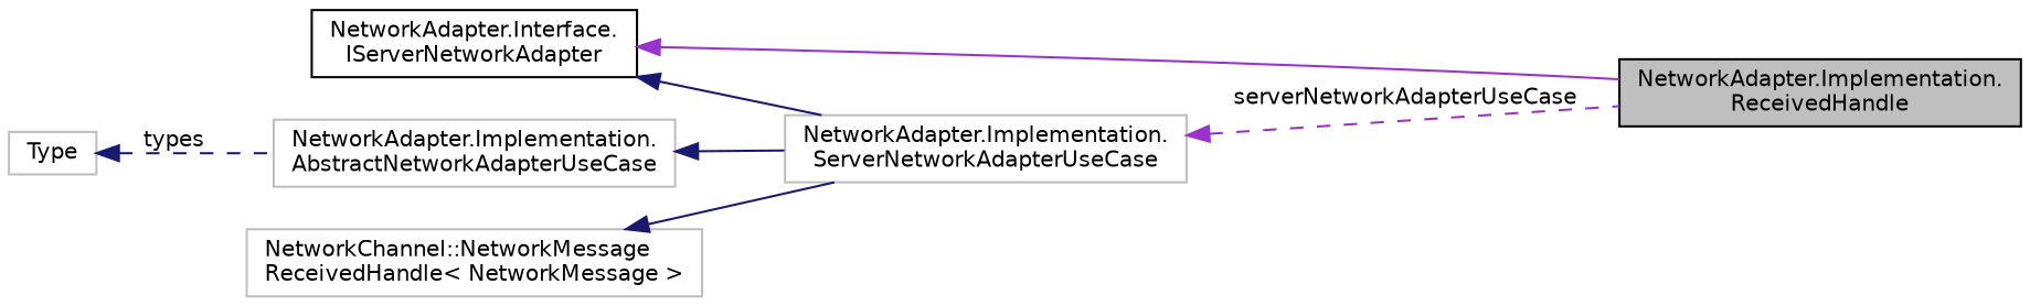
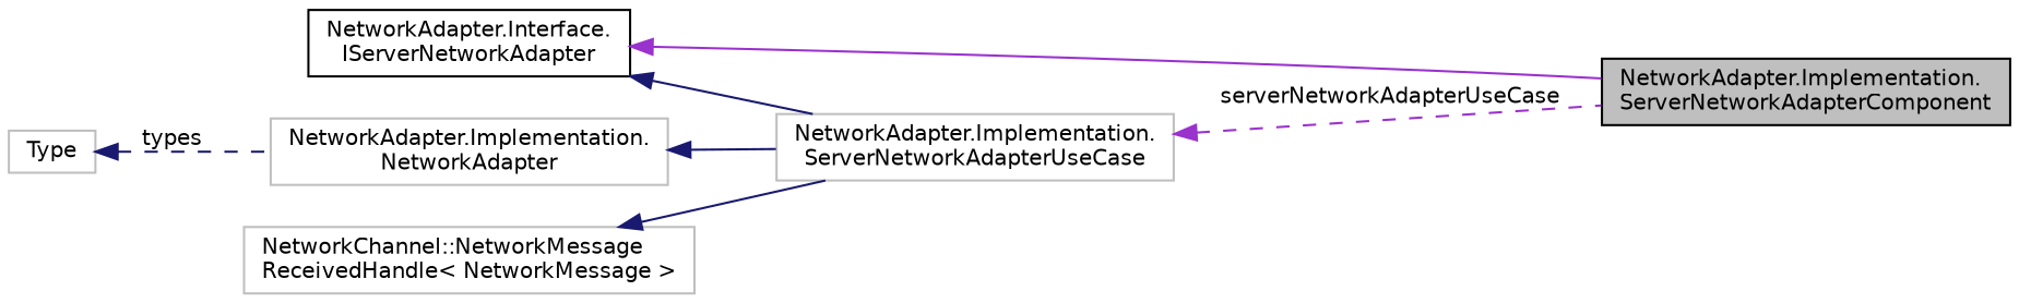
  digraph {
    rankdir=LR
    node [color=grey75 fillcolor=white fontname=Helvetica fontsize=10 shape=record style=filled]
    edge [color=midnightblue dir=back fontname=Helvetica fontsize=10 labelfontname=Helvetica labelfontsize=10 style=solid]
-   n1 [color=black fillcolor=grey75 fontcolor=black height=0.2 label="NetworkAdapter.Implementation.\lReceivedHandle" width=0.4]
+   n1 [color=black fillcolor=grey75 fontcolor=black height=0.2 label="NetworkAdapter.Implementation.\lServerNetworkAdapterComponent" width=0.4]
    n2 [color=black height=0.2 label="NetworkAdapter.Interface.\lIServerNetworkAdapter" width=0.4]
    n3 [height=0.2 label="NetworkAdapter.Implementation.\lServerNetworkAdapterUseCase" width=0.4]
-   n4 [height=0.2 label="NetworkAdapter.Implementation.\lAbstractNetworkAdapterUseCase" width=0.4]
+   n4 [height=0.2 label="NetworkAdapter.Implementation.\lNetworkAdapter" width=0.4]
    n5 [height=0.2 label=Type width=0.4]
    n6 [height=0.2 label="NetworkChannel::NetworkMessage\lReceivedHandle\< NetworkMessage \>" width=0.4]
    n2 -> n1 [color=darkorchid3]
    n2 -> n3
    n3 -> n1 [color=darkorchid3 label=" serverNetworkAdapterUseCase" style=dashed]
    n4 -> n3
    n5 -> n4 [label=" types" style=dashed]
    n6 -> n3
  }
